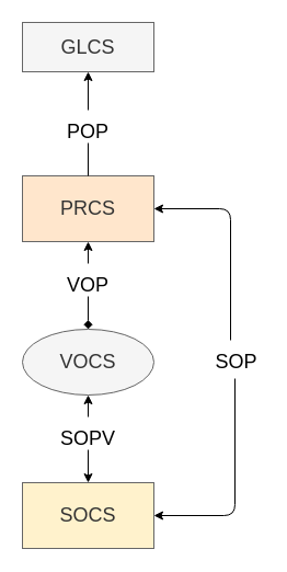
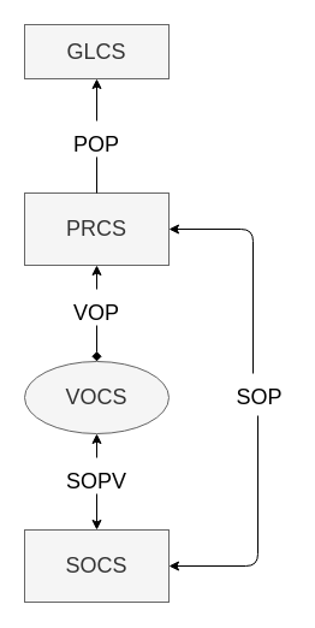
  <mxCell id="0" />
  <mxCell id="1" parent="0" />
  <mxCell id="2" value="&lt;font style=&quot;font-size: 18px&quot;&gt;GLCS&lt;/font&gt;" style="rounded=0;whiteSpace=wrap;html=1;fillColor=#f5f5f5;strokeColor=#666666;fontColor=#333333;" parent="1" vertex="1"><mxGeometry x="20" y="20" width="120" height="45" as="geometry" /></mxCell>
- <mxCell id="3" value="&lt;font style=&quot;font-size: 18px&quot;&gt;PRCS&lt;/font&gt;" style="rounded=0;whiteSpace=wrap;html=1;fillColor=#ffe6cc;strokeColor=#666666;fontColor=#333333;" parent="1" vertex="1"><mxGeometry x="20" y="160" width="120" height="60" as="geometry" /></mxCell>
+ <mxCell id="3" value="&lt;font style=&quot;font-size: 18px&quot;&gt;PRCS&lt;/font&gt;" style="rounded=0;whiteSpace=wrap;html=1;fillColor=#f5f5f5;strokeColor=#666666;fontColor=#333333;" parent="1" vertex="1"><mxGeometry x="20" y="160" width="120" height="60" as="geometry" /></mxCell>
  <mxCell id="4" value="&lt;font style=&quot;font-size: 18px&quot;&gt;VOCS&lt;/font&gt;" style="ellipse;whiteSpace=wrap;html=1;fillColor=#f5f5f5;strokeColor=#666666;fontColor=#333333;" parent="1" vertex="1"><mxGeometry x="20" y="300" width="120" height="60" as="geometry" /></mxCell>
- <mxCell id="5" value="&lt;font style=&quot;font-size: 18px&quot;&gt;SOCS&lt;/font&gt;" style="rounded=0;whiteSpace=wrap;html=1;fillColor=#fff2cc;strokeColor=#666666;fontColor=#333333;" parent="1" vertex="1"><mxGeometry x="20" y="440" width="120" height="60" as="geometry" /></mxCell>
+ <mxCell id="5" value="&lt;font style=&quot;font-size: 18px&quot;&gt;SOCS&lt;/font&gt;" style="rounded=0;whiteSpace=wrap;html=1;fillColor=#f5f5f5;strokeColor=#666666;fontColor=#333333;" parent="1" vertex="1"><mxGeometry x="20" y="440" width="120" height="60" as="geometry" /></mxCell>
  <mxCell id="6" value="&lt;font style=&quot;font-size: 18px&quot;&gt;POP&lt;/font&gt;" style="text;html=1;strokeColor=none;fillColor=none;align=center;verticalAlign=middle;whiteSpace=wrap;rounded=0;" parent="1" vertex="1"><mxGeometry x="60" y="110" width="40" height="20" as="geometry" /></mxCell>
  <mxCell id="7" value="&lt;font style=&quot;font-size: 18px&quot;&gt;SOP&lt;/font&gt;" style="text;html=1;align=center;verticalAlign=middle;resizable=0;points=[];autosize=1;" parent="1" vertex="1"><mxGeometry x="190" y="320" width="50" height="20" as="geometry" /></mxCell>
  <mxCell id="8" value="&lt;font style=&quot;font-size: 18px&quot;&gt;VOP&lt;/font&gt;" style="text;html=1;strokeColor=none;fillColor=none;align=center;verticalAlign=middle;whiteSpace=wrap;rounded=0;" parent="1" vertex="1"><mxGeometry x="60" y="250" width="40" height="20" as="geometry" /></mxCell>
  <mxCell id="9" value="&lt;font style=&quot;font-size: 18px&quot;&gt;SOPV&lt;/font&gt;" style="text;html=1;strokeColor=none;fillColor=none;align=center;verticalAlign=middle;whiteSpace=wrap;rounded=0;" parent="1" vertex="1"><mxGeometry x="60" y="390" width="40" height="20" as="geometry" /></mxCell>
  <mxCell id="10" value="" style="endArrow=classic;html=1;entryX=1;entryY=0.5;entryDx=0;entryDy=0;" parent="1" edge="1"><mxGeometry width="50" height="50" relative="1" as="geometry"><mxPoint x="210" y="310" as="sourcePoint" /><mxPoint x="140" y="190" as="targetPoint" /><Array as="points"><mxPoint x="210" y="190" /></Array></mxGeometry></mxCell>
  <mxCell id="11" value="" style="endArrow=classic;html=1;entryX=1;entryY=0.5;entryDx=0;entryDy=0;exitX=0.48;exitY=1.25;exitDx=0;exitDy=0;exitPerimeter=0;" parent="1" source="7" edge="1"><mxGeometry width="50" height="50" relative="1" as="geometry"><mxPoint x="220" y="340" as="sourcePoint" /><mxPoint x="140" y="470" as="targetPoint" /><Array as="points"><mxPoint x="214" y="470" /></Array></mxGeometry></mxCell>
  <mxCell id="12" value="" style="endArrow=classic;html=1;entryX=0.5;entryY=1;entryDx=0;entryDy=0;" parent="1" target="2" edge="1"><mxGeometry width="50" height="50" relative="1" as="geometry"><mxPoint x="80" y="100" as="sourcePoint" /><mxPoint x="110" y="140" as="targetPoint" /></mxGeometry></mxCell>
  <mxCell id="13" value="" style="endArrow=none;html=1;entryX=0.5;entryY=0;entryDx=0;entryDy=0;entryPerimeter=0;exitX=0.5;exitY=1;exitDx=0;exitDy=0;" parent="1" source="6" target="3" edge="1"><mxGeometry width="50" height="50" relative="1" as="geometry"><mxPoint x="60" y="190" as="sourcePoint" /><mxPoint x="110" y="140" as="targetPoint" /></mxGeometry></mxCell>
  <mxCell id="14" value="" style="endArrow=diamond;html=1;entryX=0.5;entryY=0;entryDx=0;entryDy=0;exitX=0.5;exitY=1;exitDx=0;exitDy=0;" parent="1" source="8" target="4" edge="1"><mxGeometry width="50" height="50" relative="1" as="geometry"><mxPoint x="60" y="190" as="sourcePoint" /><mxPoint x="110" y="140" as="targetPoint" /></mxGeometry></mxCell>
  <mxCell id="15" value="" style="endArrow=classic;html=1;entryX=0.5;entryY=1;entryDx=0;entryDy=0;" parent="1" target="3" edge="1"><mxGeometry width="50" height="50" relative="1" as="geometry"><mxPoint x="80" y="240" as="sourcePoint" /><mxPoint x="110" y="140" as="targetPoint" /></mxGeometry></mxCell>
  <mxCell id="16" value="" style="endArrow=classic;html=1;entryX=0.5;entryY=1;entryDx=0;entryDy=0;" parent="1" target="4" edge="1"><mxGeometry width="50" height="50" relative="1" as="geometry"><mxPoint x="80" y="380" as="sourcePoint" /><mxPoint x="110" y="140" as="targetPoint" /></mxGeometry></mxCell>
  <mxCell id="17" value="" style="endArrow=classic;html=1;" parent="1" edge="1"><mxGeometry width="50" height="50" relative="1" as="geometry"><mxPoint x="80" y="410" as="sourcePoint" /><mxPoint x="80" y="440" as="targetPoint" /></mxGeometry></mxCell>
